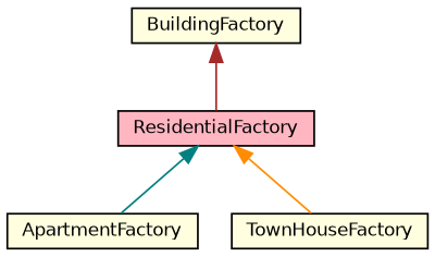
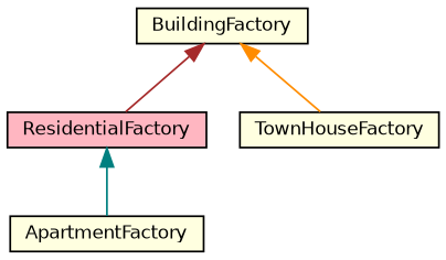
  digraph {
    node [color=black fillcolor=lightyellow fontname=Helvetica fontsize=10 shape=record style=filled]
    edge [dir=back fontname=Helvetica fontsize=10 labelfontname=Helvetica labelfontsize=10 style=solid]
    n1 [fillcolor=lightpink fontcolor=black height=0.2 label=ResidentialFactory width=0.4]
    n2 [height=0.2 label=ApartmentFactory width=0.4]
    n3 [height=0.2 label=TownHouseFactory width=0.4]
    n4 [height=0.2 label=BuildingFactory width=0.4]
    n1 -> n2 [color=teal]
-   n1 -> n3 [color=darkorange]
+   n4 -> n3 [color=darkorange]
    n4 -> n1 [color=brown]
  }
